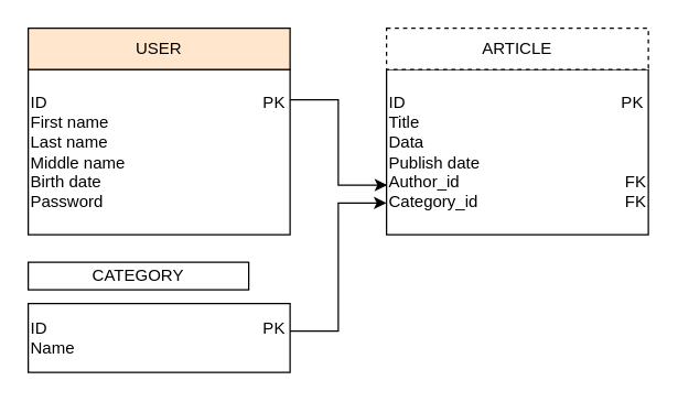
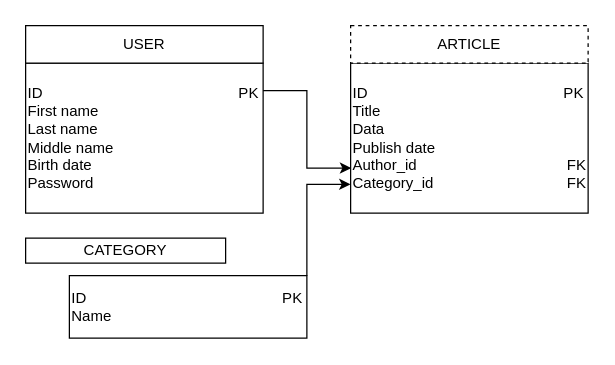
  <mxCell id="0" />
  <mxCell id="1" parent="0" />
  <mxCell id="2" value="ID&amp;nbsp; &amp;nbsp; &amp;nbsp; &amp;nbsp; &amp;nbsp; &amp;nbsp; &amp;nbsp; &amp;nbsp; &amp;nbsp; &amp;nbsp; &amp;nbsp; &amp;nbsp; &amp;nbsp; &amp;nbsp; &amp;nbsp; &amp;nbsp; &amp;nbsp; &amp;nbsp; &amp;nbsp; &amp;nbsp; &amp;nbsp; &amp;nbsp; &amp;nbsp; &amp;nbsp;PK&lt;div&gt;First name&lt;/div&gt;&lt;div&gt;Last name&lt;/div&gt;&lt;div&gt;Middle name&lt;/div&gt;&lt;div&gt;Birth date&lt;/div&gt;&lt;div&gt;Password&lt;/div&gt;" style="rounded=0;whiteSpace=wrap;html=1;align=left;" vertex="1" parent="1"><mxGeometry x="20" y="50" width="190" height="120" as="geometry" /></mxCell>
- <mxCell id="3" value="USER" style="rounded=0;whiteSpace=wrap;html=1;fillColor=#ffe6cc;" vertex="1" parent="1"><mxGeometry x="20" y="20" width="190" height="30" as="geometry" /></mxCell>
+ <mxCell id="3" value="USER" style="rounded=0;whiteSpace=wrap;html=1;" vertex="1" parent="1"><mxGeometry x="20" y="20" width="190" height="30" as="geometry" /></mxCell>
  <mxCell id="4" value="ID&amp;nbsp; &amp;nbsp; &amp;nbsp; &amp;nbsp; &amp;nbsp; &amp;nbsp; &amp;nbsp; &amp;nbsp; &amp;nbsp; &amp;nbsp; &amp;nbsp; &amp;nbsp; &amp;nbsp; &amp;nbsp; &amp;nbsp; &amp;nbsp; &amp;nbsp; &amp;nbsp; &amp;nbsp; &amp;nbsp; &amp;nbsp; &amp;nbsp; &amp;nbsp; &amp;nbsp;PK&lt;div&gt;Title&lt;/div&gt;&lt;div&gt;Data&lt;/div&gt;&lt;div&gt;Publish date&lt;/div&gt;&lt;div&gt;Author_id&amp;nbsp; &amp;nbsp; &amp;nbsp; &amp;nbsp; &amp;nbsp; &amp;nbsp; &amp;nbsp; &amp;nbsp; &amp;nbsp; &amp;nbsp; &amp;nbsp; &amp;nbsp; &amp;nbsp; &amp;nbsp; &amp;nbsp; &amp;nbsp; &amp;nbsp; &amp;nbsp; FK&lt;/div&gt;&lt;div&gt;Category_id&amp;nbsp; &amp;nbsp; &amp;nbsp; &amp;nbsp; &amp;nbsp; &amp;nbsp; &amp;nbsp; &amp;nbsp; &amp;nbsp; &amp;nbsp; &amp;nbsp; &amp;nbsp; &amp;nbsp; &amp;nbsp; &amp;nbsp; &amp;nbsp; FK&lt;/div&gt;" style="rounded=0;whiteSpace=wrap;html=1;align=left;" vertex="1" parent="1"><mxGeometry x="280" y="50" width="190" height="120" as="geometry" /></mxCell>
  <mxCell id="5" value="ARTICLE" style="rounded=0;whiteSpace=wrap;html=1;dashed=1;" vertex="1" parent="1"><mxGeometry x="280" y="20" width="190" height="30" as="geometry" /></mxCell>
- <mxCell id="6" value="ID&amp;nbsp; &amp;nbsp; &amp;nbsp; &amp;nbsp; &amp;nbsp; &amp;nbsp; &amp;nbsp; &amp;nbsp; &amp;nbsp; &amp;nbsp; &amp;nbsp; &amp;nbsp; &amp;nbsp; &amp;nbsp; &amp;nbsp; &amp;nbsp; &amp;nbsp; &amp;nbsp; &amp;nbsp; &amp;nbsp; &amp;nbsp; &amp;nbsp; &amp;nbsp; &amp;nbsp;PK&lt;div&gt;Name&lt;/div&gt;" style="rounded=0;whiteSpace=wrap;html=1;align=left;" vertex="1" parent="1"><mxGeometry x="20" y="220" width="190" height="50" as="geometry" /></mxCell>
+ <mxCell id="6" value="ID&amp;nbsp; &amp;nbsp; &amp;nbsp; &amp;nbsp; &amp;nbsp; &amp;nbsp; &amp;nbsp; &amp;nbsp; &amp;nbsp; &amp;nbsp; &amp;nbsp; &amp;nbsp; &amp;nbsp; &amp;nbsp; &amp;nbsp; &amp;nbsp; &amp;nbsp; &amp;nbsp; &amp;nbsp; &amp;nbsp; &amp;nbsp; &amp;nbsp; &amp;nbsp; &amp;nbsp;PK&lt;div&gt;Name&lt;/div&gt;" style="rounded=0;whiteSpace=wrap;html=1;align=left;" vertex="1" parent="1"><mxGeometry x="55" y="220" width="190" height="50" as="geometry" /></mxCell>
  <mxCell id="7" value="&lt;span style=&quot;white-space-collapse: preserve;&quot; data-src-align=&quot;0:9&quot; class=&quot;EzKURWReUAB5oZgtQNkl&quot;&gt;CATEGORY&lt;/span&gt;" style="rounded=0;whiteSpace=wrap;html=1;" vertex="1" parent="1"><mxGeometry x="20" y="190" width="160" height="20" as="geometry" /></mxCell>
  <mxCell id="8" style="edgeStyle=orthogonalEdgeStyle;rounded=0;orthogonalLoop=1;jettySize=auto;html=1;entryX=0.002;entryY=0.683;entryDx=0;entryDy=0;entryPerimeter=0;" edge="1" parent="1"><mxGeometry relative="1" as="geometry"><mxPoint x="210" y="72.011" as="sourcePoint" /><mxPoint x="280.38" y="133.96" as="targetPoint" /><Array as="points"><mxPoint x="245" y="72" /><mxPoint x="245" y="134" /></Array></mxGeometry></mxCell>
  <mxCell id="9" style="edgeStyle=orthogonalEdgeStyle;rounded=0;orthogonalLoop=1;jettySize=auto;html=1;entryX=-0.001;entryY=0.808;entryDx=0;entryDy=0;entryPerimeter=0;" edge="1" parent="1" source="6" target="4"><mxGeometry relative="1" as="geometry"><Array as="points"><mxPoint x="245" y="240" /><mxPoint x="245" y="147" /></Array></mxGeometry></mxCell>
